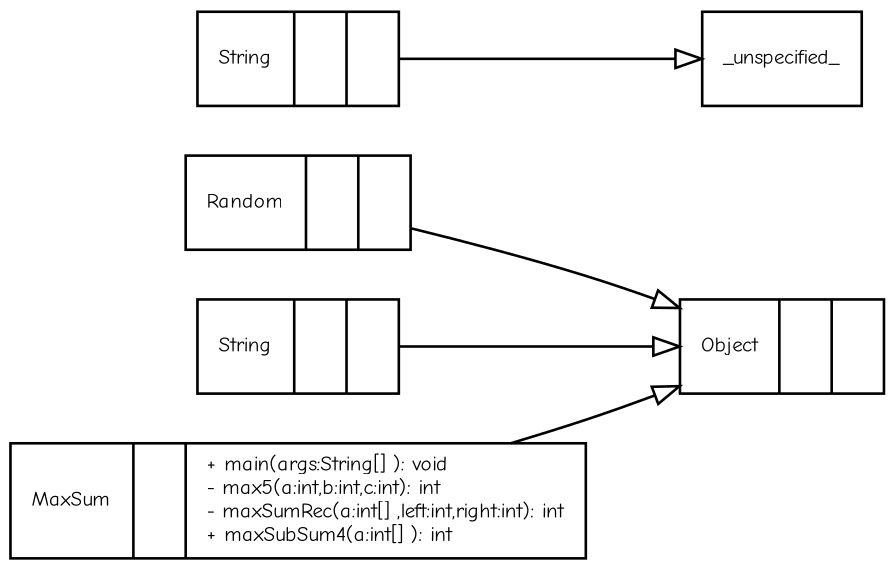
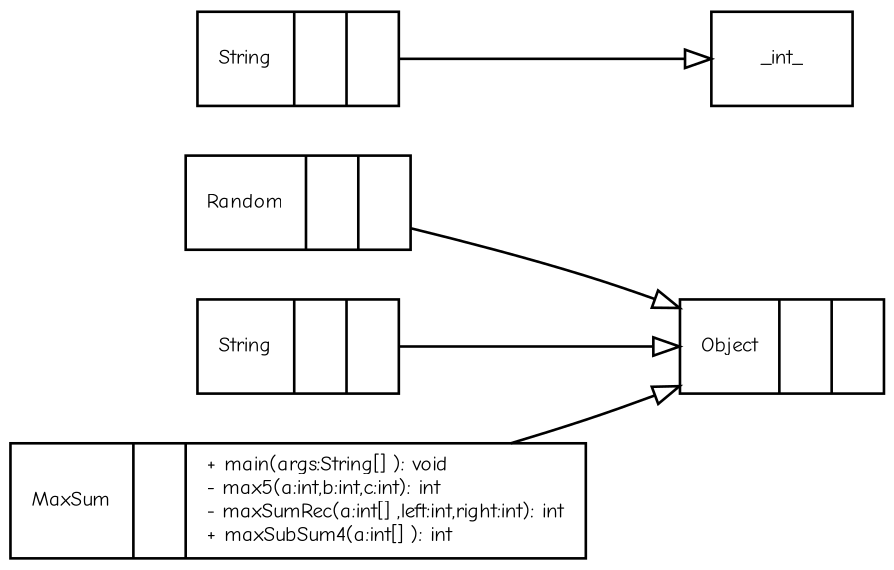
  digraph {
    fontname="Comic Neue"
    fontsize=8
    rankdir=LR
    node [fontname="Comic Neue" fontsize=8 shape=record]
    edge [arrowhead=empty arrowtail=none fontname="Comic Neue" fontsize=8 style=solid]
    n1 [label="{Random||}"]
    n2 [label="{Object||}"]
    n3 [label="{String||}"]
-   _unspecified_
+   _unspecified_ [label=_int_]
    n5 [label="{String||}"]
    n6 [label="{MaxSum||+ main(args:String[] ): void\l- max5(a:int,b:int,c:int): int\l- maxSumRec(a:int[] ,left:int,right:int): int\l+ maxSubSum4(a:int[] ): int\l}"]
    n1 -> n2
    n3 -> _unspecified_
    n5 -> n2
    n6 -> n2
  }
